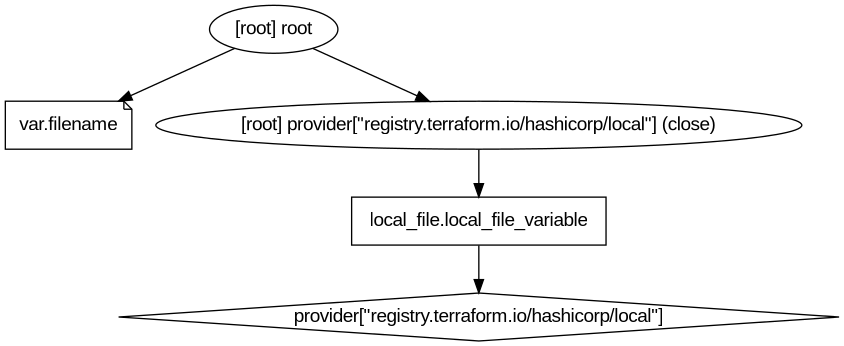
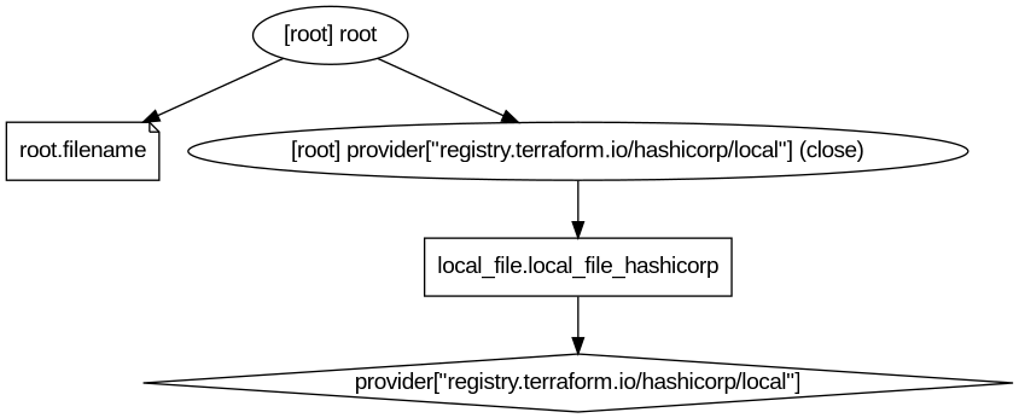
  digraph {
    compound=true
    fontname="Liberation Sans"
    newrank=true
    node [fontname="Liberation Sans"]
    edge [fontname="Liberation Sans"]
-   n1 [label="local_file.local_file_variable" shape=box]
+   n1 [label="local_file.local_file_hashicorp" shape=box]
    n2 [label="provider[\"registry.terraform.io/hashicorp/local\"]" shape=diamond]
-   n3 [label="var.filename" shape=note]
+   n3 [label="root.filename" shape=note]
    "[root] provider[\"registry.terraform.io/hashicorp/local\"] (close)"
    "[root] root"
    subgraph sub_1 {
      n1
      n2
      n3
      "[root] provider[\"registry.terraform.io/hashicorp/local\"] (close)"
      "[root] root"
    }
    n1 -> n2
    "[root] provider[\"registry.terraform.io/hashicorp/local\"] (close)" -> n1
    "[root] root" -> n3
    "[root] root" -> "[root] provider[\"registry.terraform.io/hashicorp/local\"] (close)"
  }
